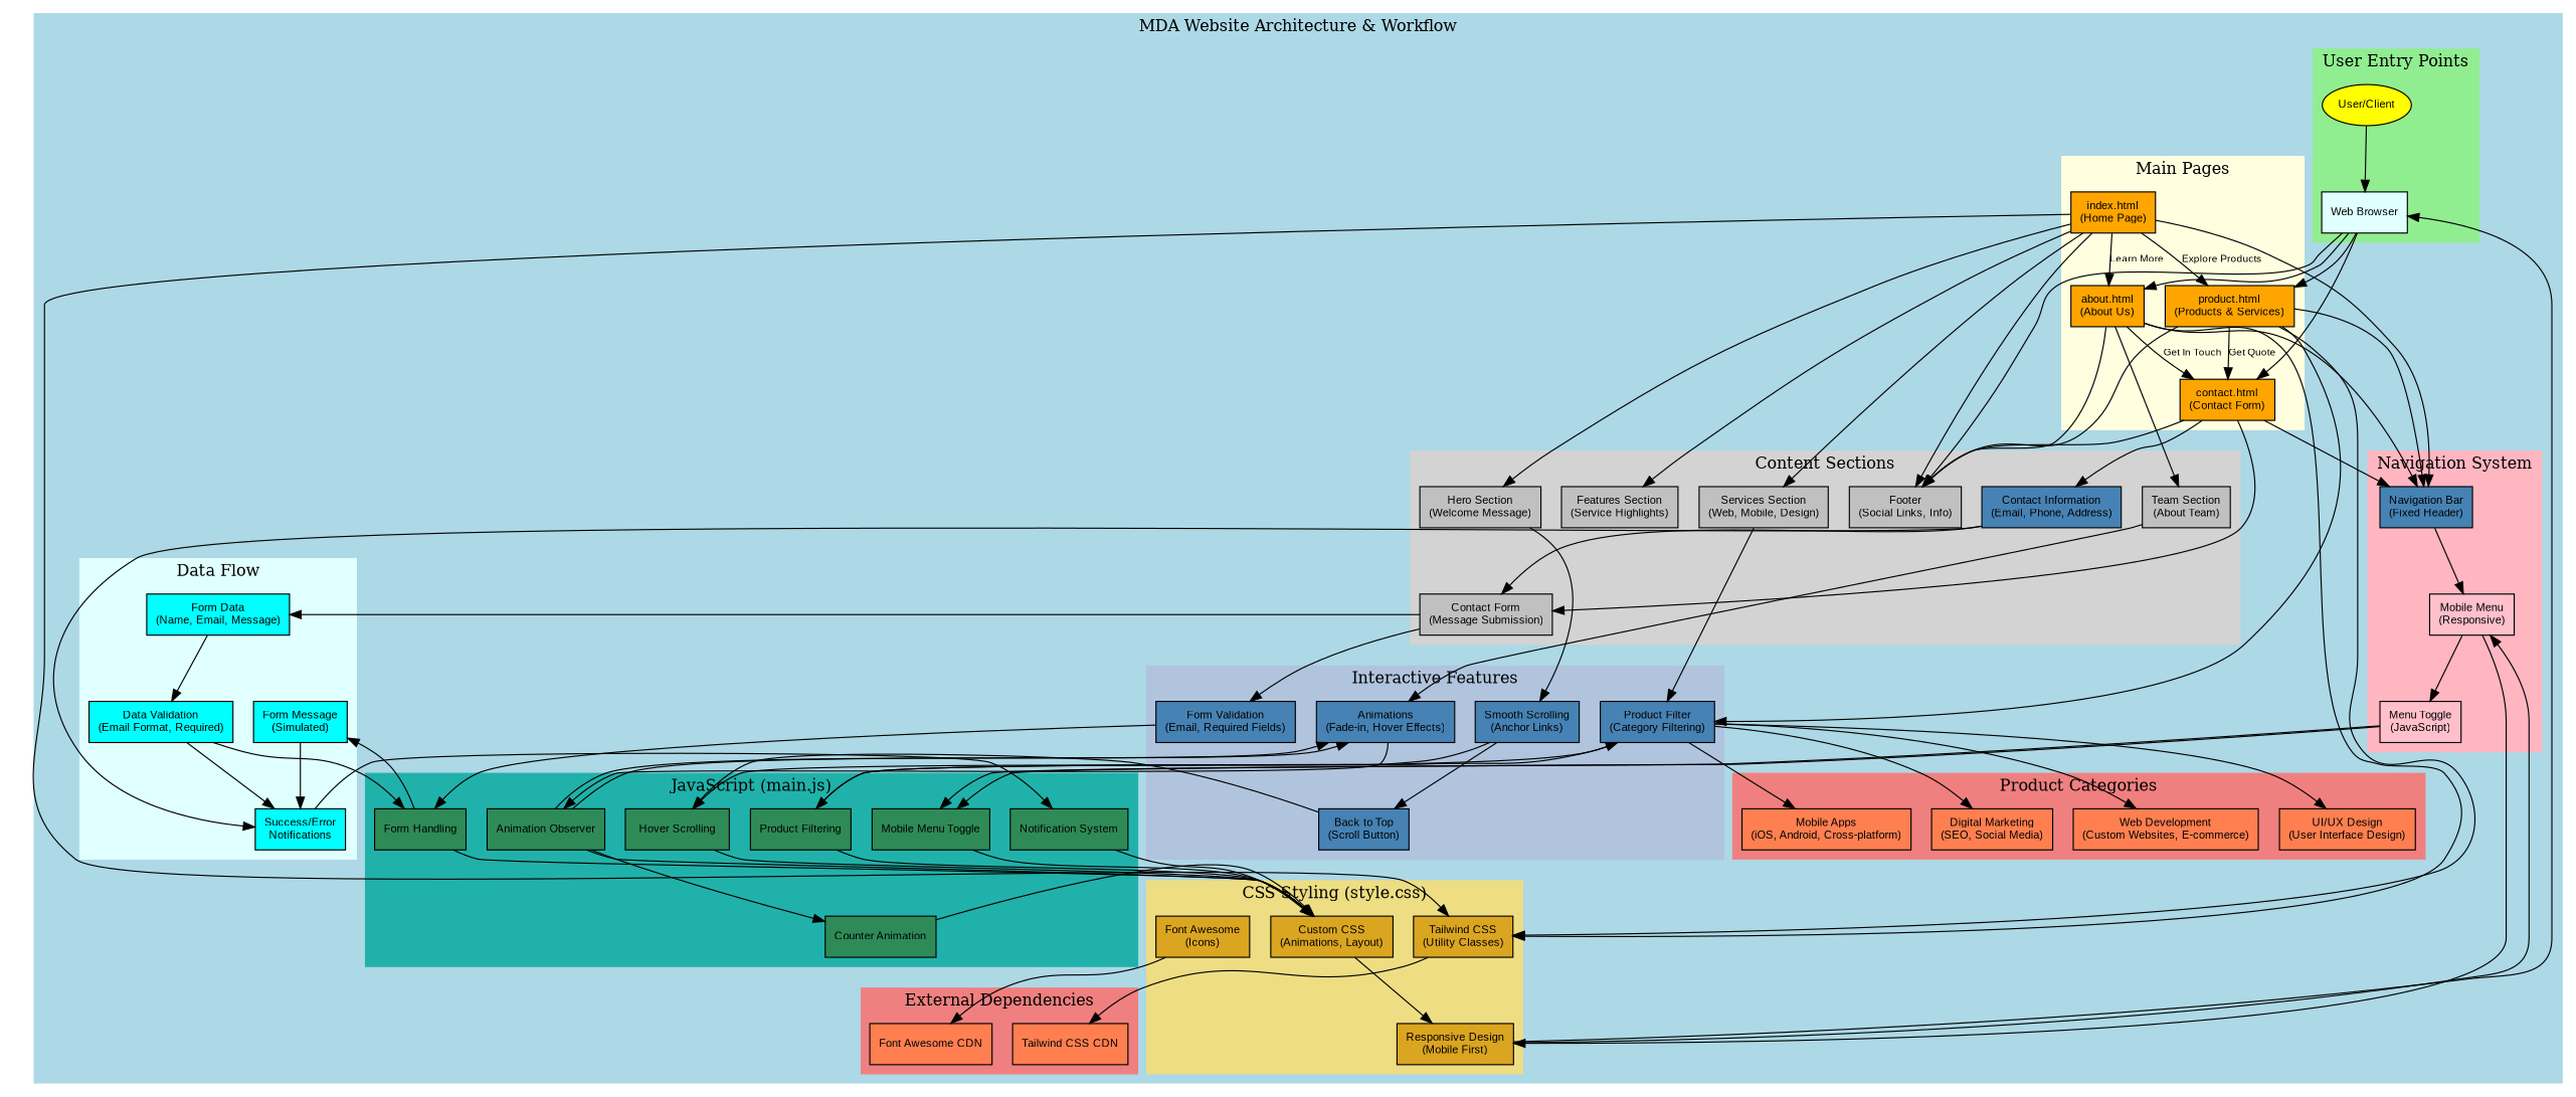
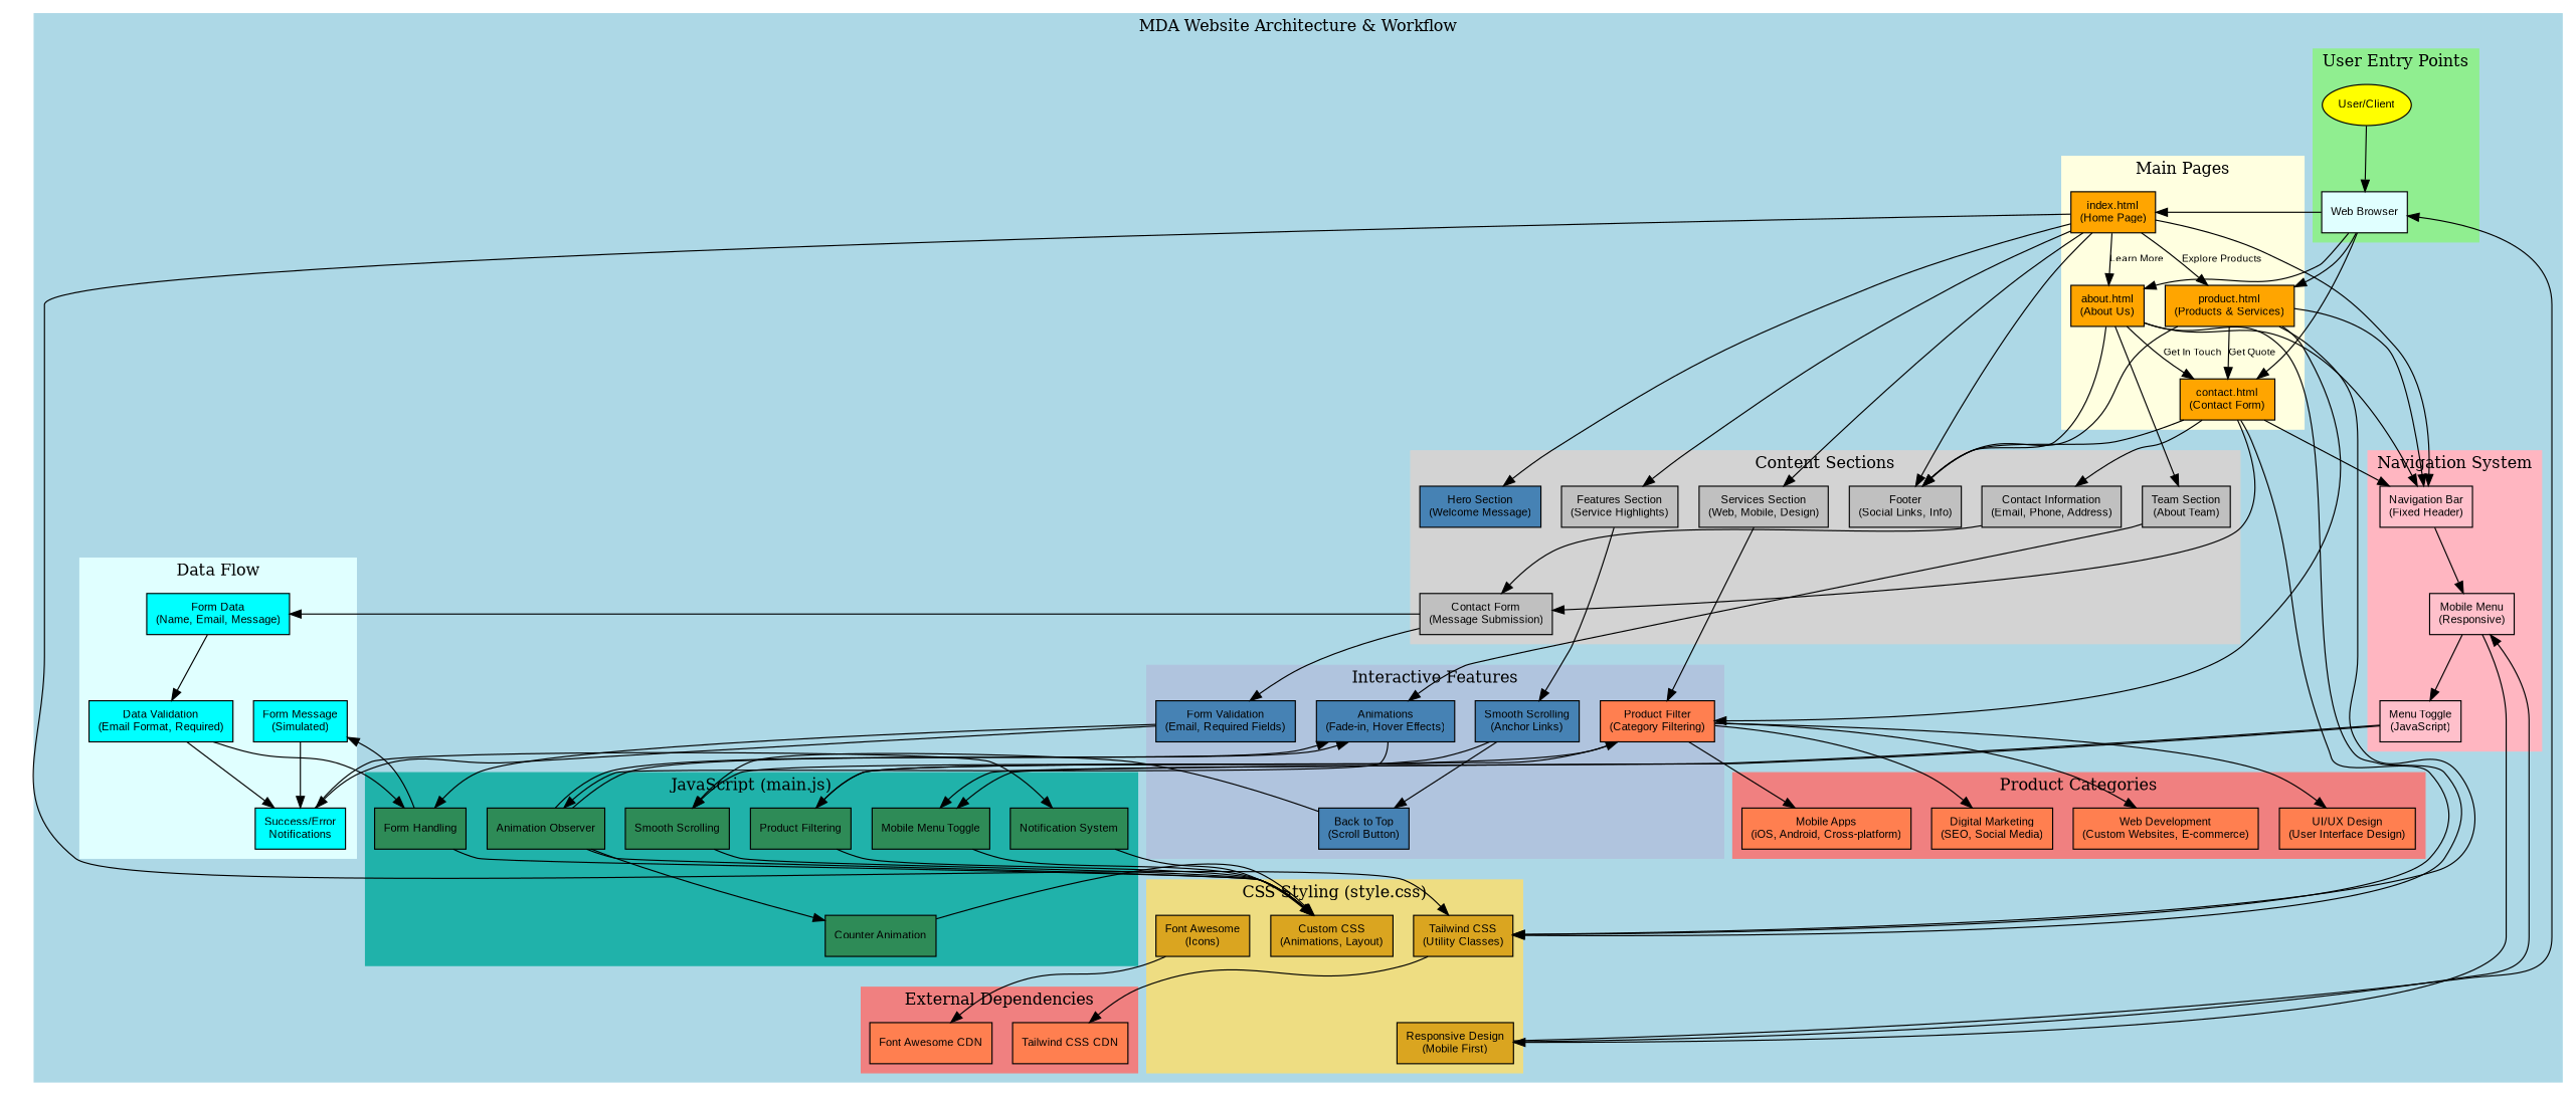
  digraph {
    rankdir=TB
    node [fillcolor=gray fontname=Arial fontsize=10 shape=box style=filled]
    edge [fontname=Arial fontsize=9]
    n1 [fillcolor=yellow label="User/Client" shape=ellipse]
    n2 [fillcolor=lightcyan label="Web Browser"]
    n3 [fillcolor=orange label="index.html\n(Home Page)"]
    n4 [fillcolor=orange label="product.html\n(Products & Services)"]
    n5 [fillcolor=orange label="about.html\n(About Us)"]
    n6 [fillcolor=orange label="contact.html\n(Contact Form)"]
-   n7 [fillcolor=steelblue label="Navigation Bar\n(Fixed Header)"]
+   n7 [fillcolor=pink label="Navigation Bar\n(Fixed Header)"]
    n8 [fillcolor=pink label="Mobile Menu\n(Responsive)"]
    n9 [fillcolor=pink label="Menu Toggle\n(JavaScript)"]
-   n10 [label="Hero Section\n(Welcome Message)"]
+   n10 [fillcolor=steelblue label="Hero Section\n(Welcome Message)"]
    n11 [label="Services Section\n(Web, Mobile, Design)"]
    n12 [label="Features Section\n(Service Highlights)"]
    n13 [label="Team Section\n(About Team)"]
-   n14 [fillcolor=steelblue label="Contact Information\n(Email, Phone, Address)"]
+   n14 [label="Contact Information\n(Email, Phone, Address)"]
    n15 [label="Contact Form\n(Message Submission)"]
    n16 [label="Footer\n(Social Links, Info)"]
    n17 [fillcolor=coral label="Web Development\n(Custom Websites, E-commerce)"]
    n18 [fillcolor=coral label="Mobile Apps\n(iOS, Android, Cross-platform)"]
    n19 [fillcolor=coral label="UI/UX Design\n(User Interface Design)"]
    n20 [fillcolor=coral label="Digital Marketing\n(SEO, Social Media)"]
-   n21 [fillcolor=steelblue label="Product Filter\n(Category Filtering)"]
+   n21 [fillcolor=coral label="Product Filter\n(Category Filtering)"]
    n22 [fillcolor=steelblue label="Smooth Scrolling\n(Anchor Links)"]
    n23 [fillcolor=steelblue label="Form Validation\n(Email, Required Fields)"]
    n24 [fillcolor=steelblue label="Animations\n(Fade-in, Hover Effects)"]
    n25 [fillcolor=steelblue label="Back to Top\n(Scroll Button)"]
    n26 [fillcolor=seagreen label="Mobile Menu Toggle"]
    n27 [fillcolor=seagreen label="Product Filtering"]
-   n28 [fillcolor=seagreen label="Hover Scrolling"]
+   n28 [fillcolor=seagreen label="Smooth Scrolling"]
    n29 [fillcolor=seagreen label="Form Handling"]
    n30 [fillcolor=seagreen label="Animation Observer"]
    n31 [fillcolor=seagreen label="Counter Animation"]
    n32 [fillcolor=seagreen label="Notification System"]
    n33 [fillcolor=goldenrod label="Tailwind CSS\n(Utility Classes)"]
    n34 [fillcolor=goldenrod label="Custom CSS\n(Animations, Layout)"]
    n35 [fillcolor=goldenrod label="Responsive Design\n(Mobile First)"]
    n36 [fillcolor=goldenrod label="Font Awesome\n(Icons)"]
    n37 [fillcolor=coral label="Tailwind CSS CDN"]
    n38 [fillcolor=coral label="Font Awesome CDN"]
    n39 [fillcolor=cyan label="Form Data\n(Name, Email, Message)"]
    n40 [fillcolor=cyan label="Data Validation\n(Email Format, Required)"]
    n41 [fillcolor=cyan label="Form Message\n(Simulated)"]
    n42 [fillcolor=cyan label="Success/Error\nNotifications"]
    subgraph cluster_1 {
      color=lightblue
      label="MDA Website Architecture & Workflow"
      style=filled
      subgraph cluster_2 {
        color=lightgreen
        label="User Entry Points"
        style=filled
        n1
        n2
      }
      subgraph cluster_3 {
        color=lightyellow
        label="Main Pages"
        style=filled
        n3
        n4
        n5
        n6
      }
      subgraph cluster_4 {
        color=lightpink
        label="Navigation System"
        style=filled
        n7
        n8
        n9
      }
      subgraph cluster_5 {
        color=lightgray
        label="Content Sections"
        style=filled
        n10
        n11
        n12
        n13
        n14
        n15
        n16
      }
      subgraph cluster_6 {
        color=lightcoral
        label="Product Categories"
        style=filled
        n17
        n18
        n19
        n20
      }
      subgraph cluster_7 {
        color=lightsteelblue
        label="Interactive Features"
        style=filled
        n21
        n22
        n23
        n24
        n25
      }
      subgraph cluster_8 {
        color=lightseagreen
        label="JavaScript (main.js)"
        style=filled
        n26
        n27
        n28
        n29
        n30
        n31
        n32
      }
      subgraph cluster_9 {
        color=lightgoldenrod
        label="CSS Styling (style.css)"
        style=filled
        n33
        n34
        n35
        n36
      }
      subgraph cluster_10 {
        color=lightcoral
        label="External Dependencies"
        style=filled
        n37
        n38
      }
      subgraph cluster_11 {
        color=lightcyan
        label="Data Flow"
        style=filled
        n39
        n40
        n41
        n42
      }
    }
    n1 -> n2
-   n2 -> n16
+   n2 -> n3
    n2 -> n4
    n2 -> n5
    n2 -> n6
    n3 -> n4 [label="Explore Products"]
    n3 -> n5 [label="Learn More"]
    n3 -> n7
    n3 -> n10
    n3 -> n11
    n3 -> n12
    n3 -> n16
    n3 -> n33
    n4 -> n6 [label="Get Quote"]
    n4 -> n7
    n4 -> n16
    n4 -> n21
    n4 -> n33
    n5 -> n6 [label="Get In Touch"]
    n5 -> n7
    n5 -> n13
    n5 -> n16
    n5 -> n33
    n6 -> n7
    n6 -> n14
    n6 -> n15
    n6 -> n16
+   n6 -> n33
    n7 -> n8
    n8 -> n9
    n8 -> n35
    n9 -> n26
    n9 -> n26
-   n10 -> n22
+   n12 -> n22
    n11 -> n21
    n13 -> n24
    n14 -> n15
    n15 -> n23
    n15 -> n39
    n21 -> n17
    n21 -> n18
    n21 -> n19
    n21 -> n20
    n21 -> n27
    n22 -> n25
    n22 -> n28
    n23 -> n29
-   n14 -> n42
+   n23 -> n42
    n24 -> n30
    n25 -> n28
    n26 -> n34
    n27 -> n21
    n27 -> n34
    n28 -> n34
    n29 -> n34
    n29 -> n41
    n30 -> n24
    n30 -> n24
    n30 -> n31
    n30 -> n34
    n31 -> n34
    n32 -> n34
    n33 -> n37
-   n34 -> n35
    n35 -> n2
    n35 -> n8
    n36 -> n38
    n39 -> n40
    n40 -> n29
    n40 -> n42
    n41 -> n42
    n42 -> n32
  }
